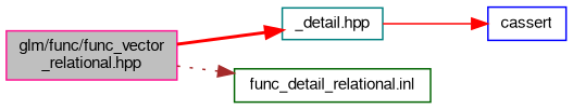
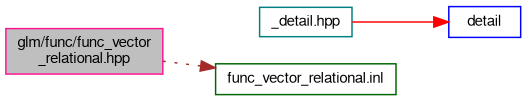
  digraph {
    rankdir=LR
    node [fillcolor=white fontname=FreeSans fontsize=10 shape=record style=filled]
    edge [color=red fontname=FreeSans fontsize=10 labelfontname=FreeSans labelfontsize=10]
    n1 [color=deeppink fillcolor=grey75 fontcolor=black height=0.2 label="glm/func/func_vector\l_relational.hpp" width=0.4]
    n2 [color=teal height=0.2 label="_detail.hpp" width=0.4]
-   n3 [color=darkgreen height=0.2 label="func_detail_relational.inl" width=0.4]
-   n4 [color=blue height=0.2 label=cassert width=0.4]
-   n1 -> n2 [style=bold]
+   n3 [color=darkgreen height=0.2 label="func_vector_relational.inl" width=0.4]
+   n4 [color=blue height=0.2 label=detail width=0.4]
    n1 -> n3 [color=brown style=dotted]
    n2 -> n4 [style=solid]
  }
